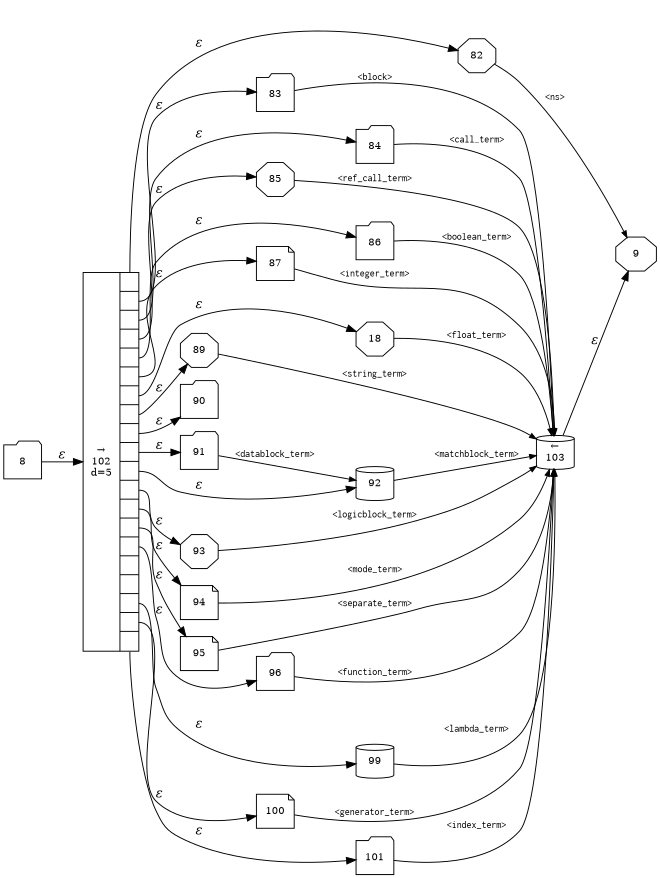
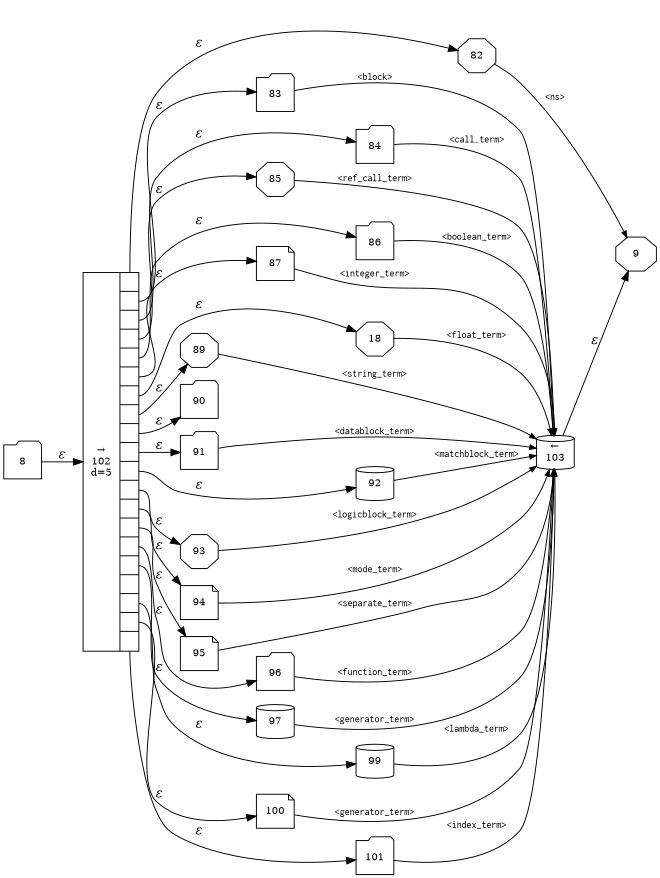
  digraph {
    rankdir=LR
    node [fixedsize=true fontsize=11 shape=folder peripheries=1]
    edge [fontname="Times-Italic"]
    n1 [label=9 shape=octagon width=.6 peripheries=""]
    n2 [label=96 width=.55]
    n3 [label="&larr;\n103" shape=cylinder width=.55]
+   n4 [label=97 shape=cylinder width=.55]
    n5 [label=99 shape=cylinder width=.55]
    n6 [label=100 shape=note width=.55]
    n7 [label=101 width=.55]
    n8 [fixedsize=false label="{&rarr;\n102\nd=5|{<p0>|<p1>|<p2>|<p3>|<p4>|<p5>|<p6>|<p7>|<p8>|<p9>|<p10>|<p11>|<p12>|<p13>|<p14>|<p15>|<p16>|<p17>|<p18>|<p19>}}" shape=record]
    n9 [label=82 shape=octagon width=.55]
    n10 [label=83 width=.55]
    n11 [label=84 width=.55]
    n12 [label=85 shape=octagon width=.55]
    n13 [label=86 width=.55]
    n14 [label=87 shape=note width=.55]
    n15 [label=18 shape=octagon width=.55]
    n16 [label=89 shape=octagon width=.55]
    n17 [label=90 width=.55]
    n18 [label=91 width=.55]
    n19 [label=92 shape=cylinder width=.55]
    n20 [label=93 shape=octagon width=.55]
    n21 [label=94 shape=note width=.55]
    n22 [label=95 shape=note width=.55]
    n23 [label=8 width=.55]
    n2 -> n3 [arrowhead=normal arrowsize=.7 fontname=Courier fontsize=11 label="<function_term>"]
    n3 -> n1 [label="&epsilon;"]
+   n4 -> n3 [arrowhead=normal arrowsize=.7 fontname=Courier fontsize=11 label="<generator_term>"]
    n5 -> n3 [arrowhead=normal arrowsize=.7 fontname=Courier fontsize=11 label="<lambda_term>"]
    n6 -> n3 [arrowhead=normal arrowsize=.7 fontname=Courier fontsize=11 label="<generator_term>"]
    n7 -> n3 [arrowhead=normal arrowsize=.7 fontname=Courier fontsize=11 label="<index_term>"]
    n8 -> n2 [label="&epsilon;" tailport=p14]
+   n8 -> n4 [label="&epsilon;" tailport=p15]
    n8 -> n5 [label="&epsilon;" tailport=p17]
    n8 -> n6 [label="&epsilon;" tailport=p18]
    n8 -> n7 [label="&epsilon;" tailport=p19]
    n8 -> n9 [label="&epsilon;" tailport=p0]
    n8 -> n10 [label="&epsilon;" tailport=p1]
    n8 -> n11 [label="&epsilon;" tailport=p2]
    n8 -> n12 [label="&epsilon;" tailport=p3]
    n8 -> n13 [label="&epsilon;" tailport=p4]
    n8 -> n14 [label="&epsilon;" tailport=p5]
    n8 -> n15 [label="&epsilon;" tailport=p6]
    n8 -> n16 [label="&epsilon;" tailport=p7]
    n8 -> n17 [label="&epsilon;" tailport=p8]
    n8 -> n18 [label="&epsilon;" tailport=p9]
    n8 -> n19 [label="&epsilon;" tailport=p10]
    n8 -> n20 [label="&epsilon;" tailport=p11]
    n8 -> n21 [label="&epsilon;" tailport=p12]
    n8 -> n22 [label="&epsilon;" tailport=p13]
    n9 -> n1 [arrowhead=normal arrowsize=.7 fontname=Courier fontsize=11 label="<ns>"]
    n10 -> n3 [arrowhead=normal arrowsize=.7 fontname=Courier fontsize=11 label="<block>"]
    n11 -> n3 [arrowhead=normal arrowsize=.7 fontname=Courier fontsize=11 label="<call_term>"]
    n12 -> n3 [arrowhead=normal arrowsize=.7 fontname=Courier fontsize=11 label="<ref_call_term>"]
    n13 -> n3 [arrowhead=normal arrowsize=.7 fontname=Courier fontsize=11 label="<boolean_term>"]
    n14 -> n3 [arrowhead=normal arrowsize=.7 fontname=Courier fontsize=11 label="<integer_term>"]
    n15 -> n3 [arrowhead=normal arrowsize=.7 fontname=Courier fontsize=11 label="<float_term>"]
    n16 -> n3 [arrowhead=normal arrowsize=.7 fontname=Courier fontsize=11 label="<string_term>"]
-   n18 -> n19 [arrowhead=normal arrowsize=.7 fontname=Courier fontsize=11 label="<datablock_term>"]
+   n18 -> n3 [arrowhead=normal arrowsize=.7 fontname=Courier fontsize=11 label="<datablock_term>"]
    n19 -> n3 [arrowhead=normal arrowsize=.7 fontname=Courier fontsize=11 label="<matchblock_term>"]
    n20 -> n3 [arrowhead=normal arrowsize=.7 fontname=Courier fontsize=11 label="<logicblock_term>"]
    n21 -> n3 [arrowhead=normal arrowsize=.7 fontname=Courier fontsize=11 label="<mode_term>"]
    n22 -> n3 [arrowhead=normal arrowsize=.7 fontname=Courier fontsize=11 label="<separate_term>"]
    n23 -> n8 [label="&epsilon;"]
  }
